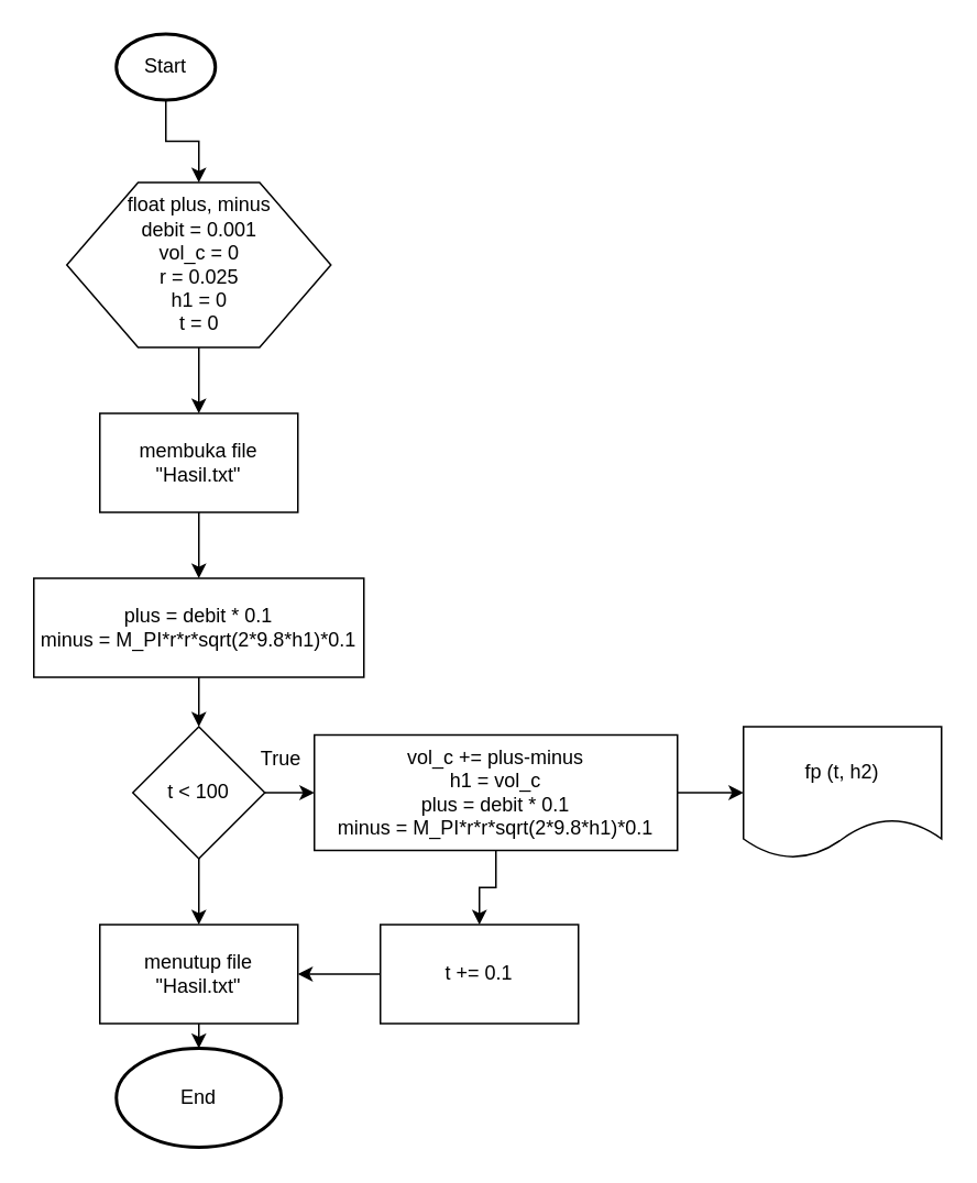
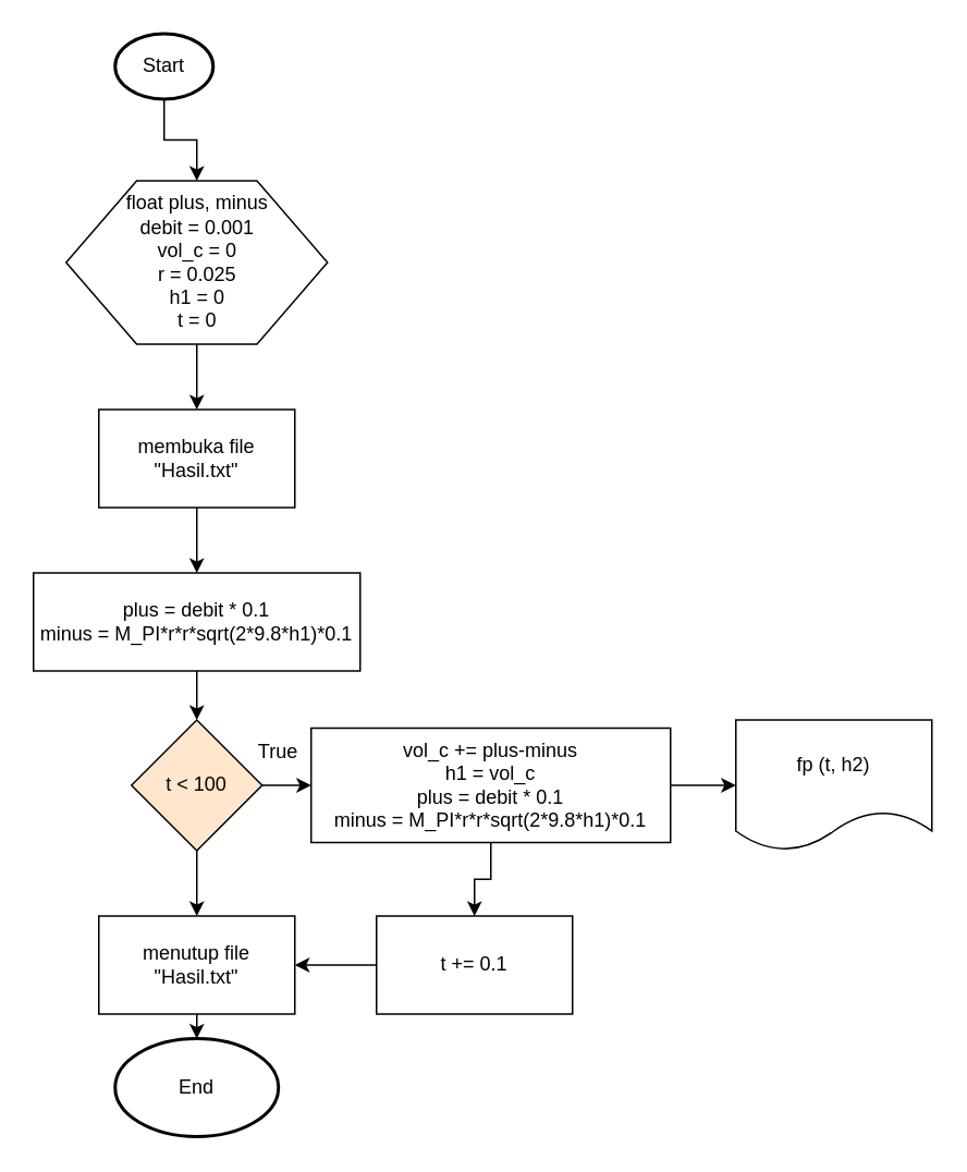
  <mxCell id="0" />
  <mxCell id="1" parent="0" />
  <mxCell id="2" style="edgeStyle=orthogonalEdgeStyle;rounded=0;orthogonalLoop=1;jettySize=auto;html=1;exitX=0.5;exitY=1;exitDx=0;exitDy=0;exitPerimeter=0;entryX=0.5;entryY=0;entryDx=0;entryDy=0;" edge="1" parent="1" source="3" target="5"><mxGeometry relative="1" as="geometry" /></mxCell>
  <mxCell id="3" value="Start" style="strokeWidth=2;html=1;shape=mxgraph.flowchart.start_1;whiteSpace=wrap;" vertex="1" parent="1"><mxGeometry x="70" y="20" width="60" height="40" as="geometry" /></mxCell>
  <mxCell id="4" style="edgeStyle=orthogonalEdgeStyle;rounded=0;orthogonalLoop=1;jettySize=auto;html=1;exitX=0.5;exitY=1;exitDx=0;exitDy=0;entryX=0.5;entryY=0;entryDx=0;entryDy=0;" edge="1" parent="1" source="5" target="9"><mxGeometry relative="1" as="geometry" /></mxCell>
  <mxCell id="5" value="float plus, minus&lt;br&gt;debit = 0.001&lt;br&gt;vol_c = 0&lt;br&gt;r = 0.025&lt;br&gt;h1 = 0&lt;br&gt;t = 0" style="verticalLabelPosition=middle;verticalAlign=middle;html=1;shape=hexagon;perimeter=hexagonPerimeter2;arcSize=6;size=0.27;labelPosition=center;align=center;" vertex="1" parent="1"><mxGeometry x="40" y="110" width="160" height="100" as="geometry" /></mxCell>
  <mxCell id="6" style="edgeStyle=orthogonalEdgeStyle;rounded=0;orthogonalLoop=1;jettySize=auto;html=1;exitX=0.5;exitY=1;exitDx=0;exitDy=0;entryX=0.5;entryY=0;entryDx=0;entryDy=0;" edge="1" parent="1" source="7" target="12"><mxGeometry relative="1" as="geometry" /></mxCell>
  <mxCell id="7" value="&lt;span style=&quot;white-space: normal&quot;&gt;plus = debit * 0.1&lt;/span&gt;&lt;br style=&quot;white-space: normal&quot;&gt;&lt;span style=&quot;white-space: normal&quot;&gt;minus =&amp;nbsp;M_PI*r*r*sqrt(2*9.8*h1)*0.1&lt;/span&gt;" style="rounded=0;whiteSpace=wrap;html=1;" vertex="1" parent="1"><mxGeometry x="20" y="350" width="200" height="60" as="geometry" /></mxCell>
  <mxCell id="8" style="edgeStyle=orthogonalEdgeStyle;rounded=0;orthogonalLoop=1;jettySize=auto;html=1;exitX=0.5;exitY=1;exitDx=0;exitDy=0;entryX=0.5;entryY=0;entryDx=0;entryDy=0;" edge="1" parent="1" source="9" target="7"><mxGeometry relative="1" as="geometry" /></mxCell>
  <mxCell id="9" value="&lt;span style=&quot;white-space: normal&quot;&gt;membuka file &quot;Hasil.txt&quot;&lt;/span&gt;" style="rounded=0;whiteSpace=wrap;html=1;" vertex="1" parent="1"><mxGeometry x="60" y="250" width="120" height="60" as="geometry" /></mxCell>
  <mxCell id="10" style="edgeStyle=orthogonalEdgeStyle;rounded=0;orthogonalLoop=1;jettySize=auto;html=1;exitX=1;exitY=0.5;exitDx=0;exitDy=0;entryX=0;entryY=0.5;entryDx=0;entryDy=0;" edge="1" parent="1" source="12" target="15"><mxGeometry relative="1" as="geometry" /></mxCell>
  <mxCell id="11" style="edgeStyle=orthogonalEdgeStyle;rounded=0;orthogonalLoop=1;jettySize=auto;html=1;exitX=0.5;exitY=1;exitDx=0;exitDy=0;entryX=0.5;entryY=0;entryDx=0;entryDy=0;" edge="1" parent="1" source="12" target="20"><mxGeometry relative="1" as="geometry" /></mxCell>
- <mxCell id="12" value="t &amp;lt; 100" style="rhombus;whiteSpace=wrap;html=1;" vertex="1" parent="1"><mxGeometry x="80" y="440" width="80" height="80" as="geometry" /></mxCell>
+ <mxCell id="12" value="t &amp;lt; 100" style="rhombus;whiteSpace=wrap;html=1;fillColor=#ffe6cc;" vertex="1" parent="1"><mxGeometry x="80" y="440" width="80" height="80" as="geometry" /></mxCell>
  <mxCell id="13" style="edgeStyle=orthogonalEdgeStyle;rounded=0;orthogonalLoop=1;jettySize=auto;html=1;exitX=1;exitY=0.5;exitDx=0;exitDy=0;entryX=0;entryY=0.5;entryDx=0;entryDy=0;" edge="1" parent="1" source="15" target="16"><mxGeometry relative="1" as="geometry" /></mxCell>
  <mxCell id="14" style="edgeStyle=orthogonalEdgeStyle;rounded=0;orthogonalLoop=1;jettySize=auto;html=1;exitX=0.5;exitY=1;exitDx=0;exitDy=0;entryX=0.5;entryY=0;entryDx=0;entryDy=0;" edge="1" parent="1" source="15" target="18"><mxGeometry relative="1" as="geometry" /></mxCell>
  <mxCell id="15" value="vol_c += plus-minus&lt;br&gt;h1 = vol_c&lt;br&gt;plus = debit * 0.1&lt;br&gt;minus =&amp;nbsp;M_PI*r*r*sqrt(2*9.8*h1)*0.1&lt;br&gt;" style="rounded=0;whiteSpace=wrap;html=1;" vertex="1" parent="1"><mxGeometry x="190" y="445" width="220" height="70" as="geometry" /></mxCell>
  <mxCell id="16" value="fp (t, h2)" style="shape=document;whiteSpace=wrap;html=1;boundedLbl=1;" vertex="1" parent="1"><mxGeometry x="450" y="440" width="120" height="80" as="geometry" /></mxCell>
  <mxCell id="17" style="edgeStyle=orthogonalEdgeStyle;rounded=0;orthogonalLoop=1;jettySize=auto;html=1;exitX=0;exitY=0.5;exitDx=0;exitDy=0;entryX=1;entryY=0.5;entryDx=0;entryDy=0;" edge="1" parent="1" source="18" target="20"><mxGeometry relative="1" as="geometry"><mxPoint x="210" y="570" as="targetPoint" /></mxGeometry></mxCell>
  <mxCell id="18" value="t += 0.1" style="rounded=0;whiteSpace=wrap;html=1;" vertex="1" parent="1"><mxGeometry x="230" y="560" width="120" height="60" as="geometry" /></mxCell>
  <mxCell id="19" style="edgeStyle=orthogonalEdgeStyle;rounded=0;orthogonalLoop=1;jettySize=auto;html=1;exitX=0.5;exitY=1;exitDx=0;exitDy=0;entryX=0.5;entryY=0;entryDx=0;entryDy=0;entryPerimeter=0;" edge="1" parent="1" source="20" target="21"><mxGeometry relative="1" as="geometry" /></mxCell>
  <mxCell id="20" value="menutup file &quot;Hasil.txt&quot;" style="rounded=0;whiteSpace=wrap;html=1;" vertex="1" parent="1"><mxGeometry x="60" y="560" width="120" height="60" as="geometry" /></mxCell>
  <mxCell id="21" value="End" style="strokeWidth=2;html=1;shape=mxgraph.flowchart.start_1;whiteSpace=wrap;" vertex="1" parent="1"><mxGeometry x="70" y="635" width="100" height="60" as="geometry" /></mxCell>
  <mxCell id="22" value="True" style="text;html=1;strokeColor=none;fillColor=none;align=center;verticalAlign=middle;whiteSpace=wrap;rounded=0;" vertex="1" parent="1"><mxGeometry x="150" y="450" width="40" height="20" as="geometry" /></mxCell>
